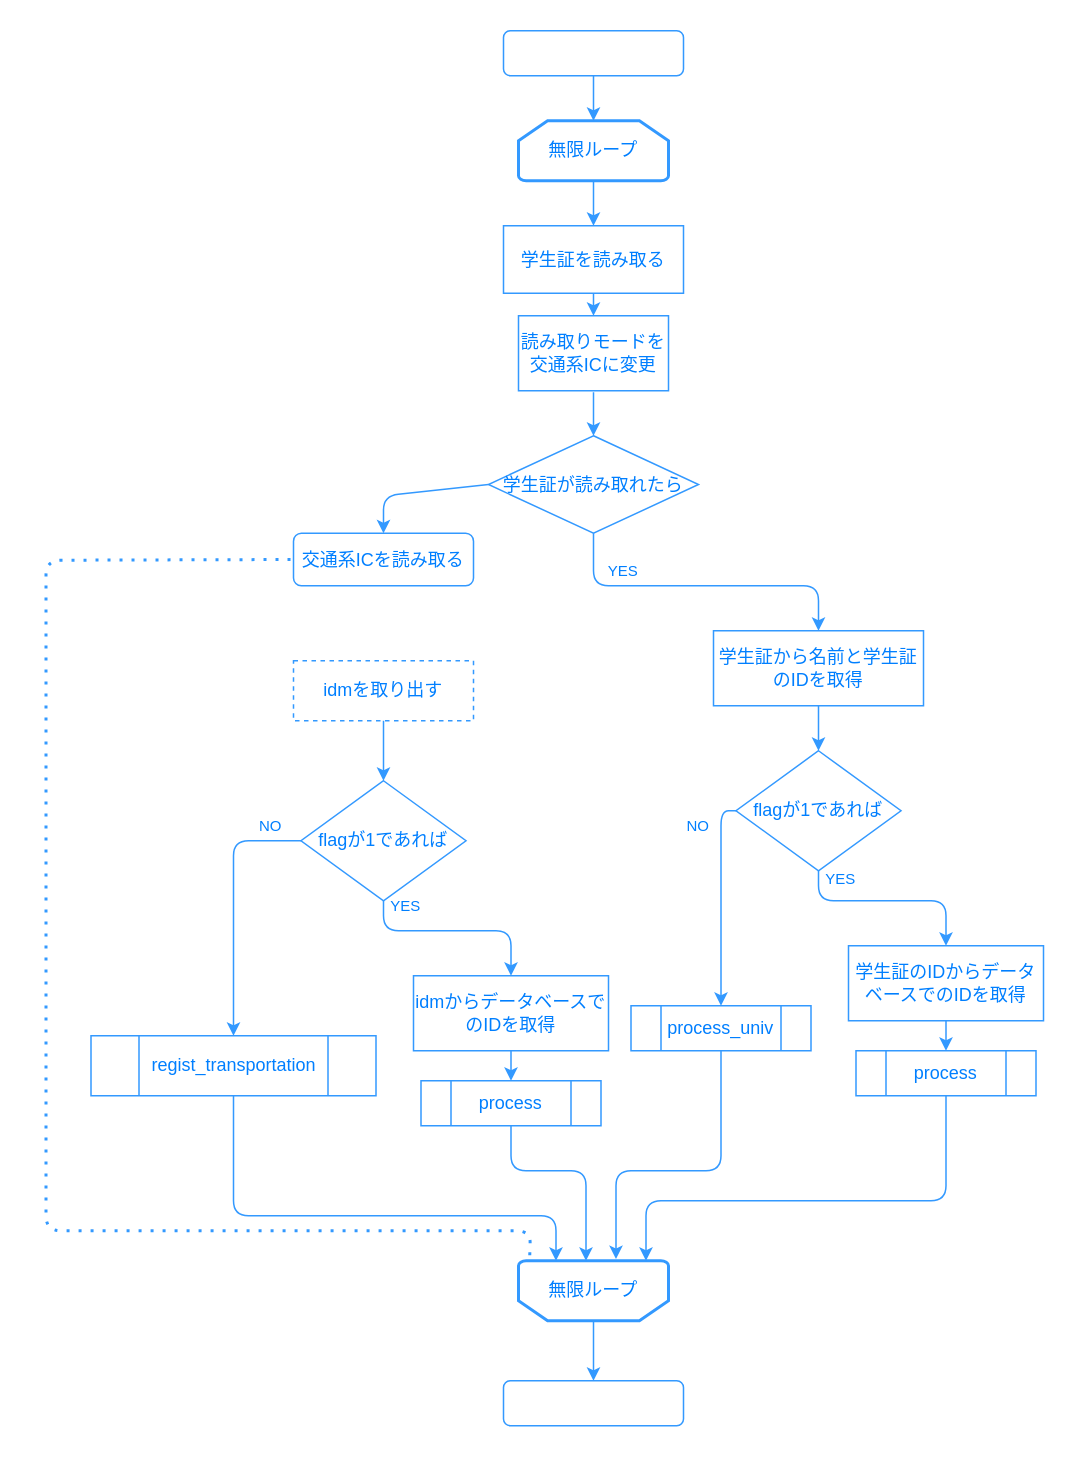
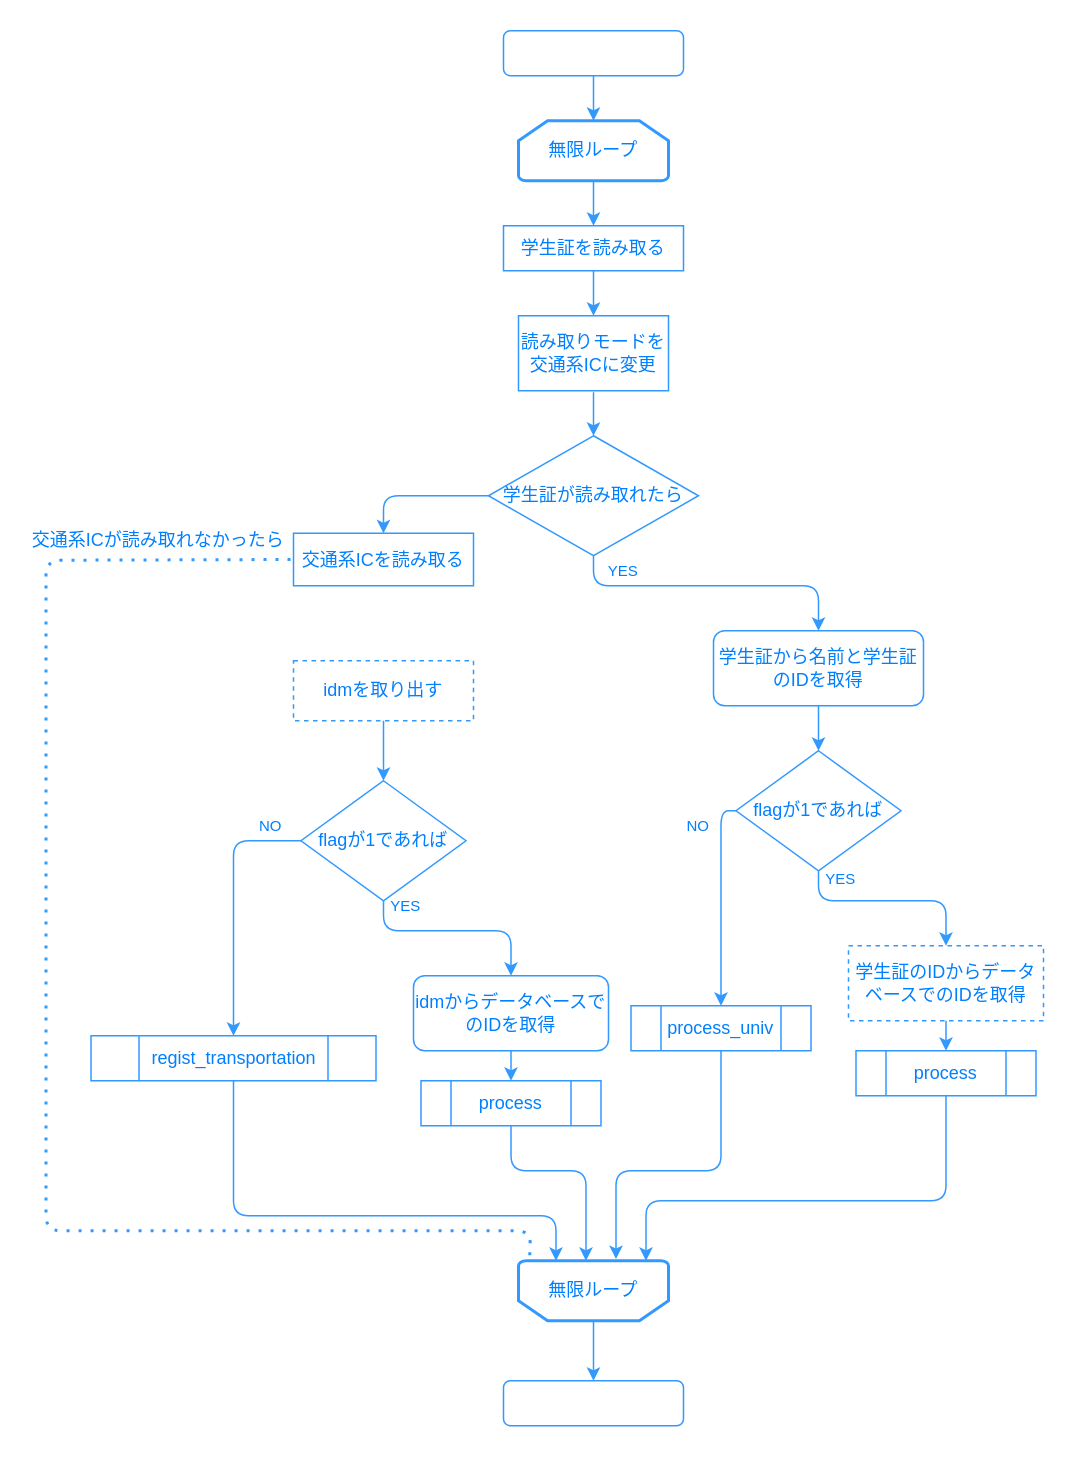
  <mxCell id="0" />
  <mxCell id="1" parent="0" />
  <mxCell id="2" value="無限ループ" style="strokeWidth=2;html=1;shape=mxgraph.flowchart.loop_limit;whiteSpace=wrap;fillColor=none;strokeColor=#3399FF;fontColor=#007FFF;" parent="1" vertex="1"><mxGeometry x="345" y="80" width="100" height="40" as="geometry" /></mxCell>
  <mxCell id="3" style="edgeStyle=orthogonalEdgeStyle;rounded=0;orthogonalLoop=1;jettySize=auto;html=1;fillColor=none;strokeColor=#3399FF;fontColor=#007FFF;" parent="1" source="4" target="38" edge="1"><mxGeometry relative="1" as="geometry" /></mxCell>
  <mxCell id="4" value="無限ループ" style="strokeWidth=2;html=1;shape=mxgraph.flowchart.loop_limit;whiteSpace=wrap;rotation=0;flipH=0;flipV=1;fillColor=none;strokeColor=#3399FF;fontColor=#007FFF;" parent="1" vertex="1"><mxGeometry x="345" y="840" width="100" height="40" as="geometry" /></mxCell>
- <mxCell id="5" value="学生証を読み取る" style="rounded=0;whiteSpace=wrap;html=1;fillColor=none;strokeColor=#3399FF;fontColor=#007FFF;" parent="1" vertex="1"><mxGeometry x="335" y="150" width="120" height="45" as="geometry" /></mxCell>
+ <mxCell id="5" value="学生証を読み取る" style="rounded=0;whiteSpace=wrap;html=1;fillColor=none;strokeColor=#3399FF;fontColor=#007FFF;" parent="1" vertex="1"><mxGeometry x="335" y="150" width="120" height="30" as="geometry" /></mxCell>
  <mxCell id="6" value="読み取りモードを交通系ICに変更" style="rounded=0;whiteSpace=wrap;html=1;fillColor=none;strokeColor=#3399FF;fontColor=#007FFF;" parent="1" vertex="1"><mxGeometry x="345" y="210" width="100" height="50" as="geometry" /></mxCell>
- <mxCell id="7" value="学生証が読み取れたら" style="rhombus;whiteSpace=wrap;html=1;fillColor=none;strokeColor=#3399FF;fontColor=#007FFF;" parent="1" vertex="1"><mxGeometry x="325" y="290" width="140" height="65" as="geometry" /></mxCell>
+ <mxCell id="7" value="学生証が読み取れたら" style="rhombus;whiteSpace=wrap;html=1;fillColor=none;strokeColor=#3399FF;fontColor=#007FFF;" parent="1" vertex="1"><mxGeometry x="325" y="290" width="140" height="80" as="geometry" /></mxCell>
  <mxCell id="8" style="edgeStyle=orthogonalEdgeStyle;rounded=0;orthogonalLoop=1;jettySize=auto;html=1;fillColor=none;strokeColor=#3399FF;fontColor=#007FFF;" parent="1" source="9" target="11" edge="1"><mxGeometry relative="1" as="geometry" /></mxCell>
- <mxCell id="9" value="学生証から名前と学生証のIDを取得" style="rounded=0;whiteSpace=wrap;html=1;fillColor=none;strokeColor=#3399FF;fontColor=#007FFF;" parent="1" vertex="1"><mxGeometry x="475" y="420" width="140" height="50" as="geometry" /></mxCell>
- <mxCell id="10" value="交通系ICを読み取る" style="whiteSpace=wrap;html=1;fillColor=none;strokeColor=#3399FF;fontColor=#007FFF;rounded=1;" parent="1" vertex="1"><mxGeometry x="195" y="355" width="120" height="35" as="geometry" /></mxCell>
+ <mxCell id="9" value="学生証から名前と学生証のIDを取得" style="whiteSpace=wrap;html=1;fillColor=none;strokeColor=#3399FF;fontColor=#007FFF;rounded=1;" parent="1" vertex="1"><mxGeometry x="475" y="420" width="140" height="50" as="geometry" /></mxCell>
+ <mxCell id="10" value="交通系ICを読み取る" style="rounded=0;whiteSpace=wrap;html=1;fillColor=none;strokeColor=#3399FF;fontColor=#007FFF;" parent="1" vertex="1"><mxGeometry x="195" y="355" width="120" height="35" as="geometry" /></mxCell>
  <mxCell id="11" value="flagが1であれば" style="rhombus;whiteSpace=wrap;html=1;fillColor=none;strokeColor=#3399FF;fontColor=#007FFF;" parent="1" vertex="1"><mxGeometry x="490" y="500" width="110" height="80" as="geometry" /></mxCell>
  <mxCell id="12" value="process" style="shape=process;whiteSpace=wrap;html=1;backgroundOutline=1;size=0.167;fillColor=none;strokeColor=#3399FF;fontColor=#007FFF;" parent="1" vertex="1"><mxGeometry x="570" y="700" width="120" height="30" as="geometry" /></mxCell>
  <mxCell id="13" value="process_univ" style="shape=process;whiteSpace=wrap;html=1;backgroundOutline=1;size=0.167;fillColor=none;strokeColor=#3399FF;fontColor=#007FFF;" parent="1" vertex="1"><mxGeometry x="420" y="670" width="120" height="30" as="geometry" /></mxCell>
  <mxCell id="14" value="" style="endArrow=classic;html=1;exitX=0.5;exitY=1;exitDx=0;exitDy=0;entryX=0.5;entryY=0;entryDx=0;entryDy=0;fillColor=none;strokeColor=#3399FF;fontColor=#007FFF;" parent="1" source="11" target="16" edge="1"><mxGeometry width="50" height="50" relative="1" as="geometry"><mxPoint x="580" y="760" as="sourcePoint" /><mxPoint x="630" y="620" as="targetPoint" /><Array as="points"><mxPoint x="545" y="600" /><mxPoint x="630" y="600" /></Array></mxGeometry></mxCell>
  <mxCell id="15" value="" style="endArrow=classic;html=1;exitX=0;exitY=0.5;exitDx=0;exitDy=0;entryX=0.5;entryY=0;entryDx=0;entryDy=0;fillColor=none;strokeColor=#3399FF;fontColor=#007FFF;" parent="1" source="11" target="13" edge="1"><mxGeometry width="50" height="50" relative="1" as="geometry"><mxPoint x="440" y="610" as="sourcePoint" /><mxPoint x="490" y="560" as="targetPoint" /><Array as="points"><mxPoint x="480" y="540" /></Array></mxGeometry></mxCell>
- <mxCell id="16" value="学生証のIDからデータベースでのIDを取得" style="rounded=0;whiteSpace=wrap;html=1;fillColor=none;strokeColor=#3399FF;fontColor=#007FFF;" parent="1" vertex="1"><mxGeometry x="565" y="630" width="130" height="50" as="geometry" /></mxCell>
+ <mxCell id="16" value="学生証のIDからデータベースでのIDを取得" style="rounded=0;whiteSpace=wrap;html=1;fillColor=none;strokeColor=#3399FF;fontColor=#007FFF;dashed=1;" parent="1" vertex="1"><mxGeometry x="565" y="630" width="130" height="50" as="geometry" /></mxCell>
  <mxCell id="17" value="" style="endArrow=classic;html=1;exitX=0.5;exitY=1;exitDx=0;exitDy=0;fillColor=none;strokeColor=#3399FF;fontColor=#007FFF;" parent="1" source="16" target="12" edge="1"><mxGeometry width="50" height="50" relative="1" as="geometry"><mxPoint x="610" y="690" as="sourcePoint" /><mxPoint x="660" y="770" as="targetPoint" /></mxGeometry></mxCell>
  <mxCell id="18" value="flagが1であれば" style="rhombus;whiteSpace=wrap;html=1;fillColor=none;strokeColor=#3399FF;fontColor=#007FFF;" parent="1" vertex="1"><mxGeometry x="200" y="520" width="110" height="80" as="geometry" /></mxCell>
  <mxCell id="19" value="process" style="shape=process;whiteSpace=wrap;html=1;backgroundOutline=1;size=0.167;fillColor=none;strokeColor=#3399FF;fontColor=#007FFF;" parent="1" vertex="1"><mxGeometry x="280" y="720" width="120" height="30" as="geometry" /></mxCell>
- <mxCell id="20" value="regist_transportation" style="shape=process;whiteSpace=wrap;html=1;backgroundOutline=1;size=0.167;fillColor=none;strokeColor=#3399FF;fontColor=#007FFF;" parent="1" vertex="1"><mxGeometry x="60" y="690" width="190" height="40" as="geometry" /></mxCell>
+ <mxCell id="20" value="regist_transportation" style="shape=process;whiteSpace=wrap;html=1;backgroundOutline=1;size=0.167;fillColor=none;strokeColor=#3399FF;fontColor=#007FFF;" parent="1" vertex="1"><mxGeometry x="60" y="690" width="190" height="30" as="geometry" /></mxCell>
  <mxCell id="21" value="" style="endArrow=classic;html=1;exitX=0.5;exitY=1;exitDx=0;exitDy=0;entryX=0.5;entryY=0;entryDx=0;entryDy=0;fillColor=none;strokeColor=#3399FF;fontColor=#007FFF;" parent="1" source="18" target="23" edge="1"><mxGeometry width="50" height="50" relative="1" as="geometry"><mxPoint x="290" y="780" as="sourcePoint" /><mxPoint x="340" y="640" as="targetPoint" /><Array as="points"><mxPoint x="255" y="620" /><mxPoint x="340" y="620" /></Array></mxGeometry></mxCell>
  <mxCell id="22" value="" style="endArrow=classic;html=1;exitX=0;exitY=0.5;exitDx=0;exitDy=0;entryX=0.5;entryY=0;entryDx=0;entryDy=0;fillColor=none;strokeColor=#3399FF;fontColor=#007FFF;" parent="1" source="18" target="20" edge="1"><mxGeometry width="50" height="50" relative="1" as="geometry"><mxPoint x="150" y="630" as="sourcePoint" /><mxPoint x="200" y="580" as="targetPoint" /><Array as="points"><mxPoint x="155" y="560" /></Array></mxGeometry></mxCell>
- <mxCell id="23" value="idmからデータベースでのIDを取得" style="rounded=0;whiteSpace=wrap;html=1;fillColor=none;strokeColor=#3399FF;fontColor=#007FFF;" parent="1" vertex="1"><mxGeometry x="275" y="650" width="130" height="50" as="geometry" /></mxCell>
+ <mxCell id="23" value="idmからデータベースでのIDを取得" style="whiteSpace=wrap;html=1;fillColor=none;strokeColor=#3399FF;fontColor=#007FFF;rounded=1;" parent="1" vertex="1"><mxGeometry x="275" y="650" width="130" height="50" as="geometry" /></mxCell>
  <mxCell id="24" value="" style="endArrow=classic;html=1;exitX=0.5;exitY=1;exitDx=0;exitDy=0;fillColor=none;strokeColor=#3399FF;fontColor=#007FFF;" parent="1" source="23" target="19" edge="1"><mxGeometry width="50" height="50" relative="1" as="geometry"><mxPoint x="320" y="710" as="sourcePoint" /><mxPoint x="370" y="790" as="targetPoint" /></mxGeometry></mxCell>
  <mxCell id="25" value="" style="endArrow=classic;html=1;exitX=0.5;exitY=1;exitDx=0;exitDy=0;entryX=0.65;entryY=1.029;entryDx=0;entryDy=0;entryPerimeter=0;fillColor=none;strokeColor=#3399FF;fontColor=#007FFF;" parent="1" source="13" target="4" edge="1"><mxGeometry width="50" height="50" relative="1" as="geometry"><mxPoint x="510" y="800" as="sourcePoint" /><mxPoint x="560" y="750" as="targetPoint" /><Array as="points"><mxPoint x="480" y="780" /><mxPoint x="410" y="780" /></Array></mxGeometry></mxCell>
  <mxCell id="26" value="" style="endArrow=classic;html=1;exitX=0.5;exitY=1;exitDx=0;exitDy=0;entryX=0.85;entryY=1;entryDx=0;entryDy=0;entryPerimeter=0;fillColor=none;strokeColor=#3399FF;fontColor=#007FFF;" parent="1" source="12" target="4" edge="1"><mxGeometry width="50" height="50" relative="1" as="geometry"><mxPoint x="590" y="870" as="sourcePoint" /><mxPoint x="640" y="820" as="targetPoint" /><Array as="points"><mxPoint x="630" y="800" /><mxPoint x="430" y="800" /></Array></mxGeometry></mxCell>
  <mxCell id="27" value="" style="endArrow=classic;html=1;exitX=0.5;exitY=1;exitDx=0;exitDy=0;entryX=0.45;entryY=1;entryDx=0;entryDy=0;entryPerimeter=0;fillColor=none;strokeColor=#3399FF;fontColor=#007FFF;" parent="1" source="19" target="4" edge="1"><mxGeometry width="50" height="50" relative="1" as="geometry"><mxPoint x="210" y="880" as="sourcePoint" /><mxPoint x="260" y="830" as="targetPoint" /><Array as="points"><mxPoint x="340" y="780" /><mxPoint x="390" y="780" /></Array></mxGeometry></mxCell>
  <mxCell id="28" value="" style="endArrow=classic;html=1;exitX=0.5;exitY=1;exitDx=0;exitDy=0;entryX=0.25;entryY=1;entryDx=0;entryDy=0;entryPerimeter=0;fillColor=none;strokeColor=#3399FF;fontColor=#007FFF;" parent="1" source="20" target="4" edge="1"><mxGeometry width="50" height="50" relative="1" as="geometry"><mxPoint x="180" y="830" as="sourcePoint" /><mxPoint x="230" y="780" as="targetPoint" /><Array as="points"><mxPoint x="155" y="810" /><mxPoint x="370" y="810" /></Array></mxGeometry></mxCell>
  <mxCell id="29" value="" style="endArrow=none;dashed=1;html=1;dashPattern=1 3;strokeWidth=2;entryX=0;entryY=0.5;entryDx=0;entryDy=0;exitX=0.075;exitY=1.092;exitDx=0;exitDy=0;exitPerimeter=0;fillColor=none;strokeColor=#3399FF;fontColor=#007FFF;" parent="1" source="4" target="10" edge="1"><mxGeometry width="50" height="50" relative="1" as="geometry"><mxPoint x="40" y="910" as="sourcePoint" /><mxPoint x="30" y="580" as="targetPoint" /><Array as="points"><mxPoint x="353" y="820" /><mxPoint x="30" y="820" /><mxPoint x="30" y="373" /></Array></mxGeometry></mxCell>
  <mxCell id="30" value="" style="endArrow=classic;html=1;exitX=0.5;exitY=1;exitDx=0;exitDy=0;exitPerimeter=0;entryX=0.5;entryY=0;entryDx=0;entryDy=0;fillColor=none;strokeColor=#3399FF;fontColor=#007FFF;" parent="1" source="2" target="5" edge="1"><mxGeometry width="50" height="50" relative="1" as="geometry"><mxPoint x="180" y="360" as="sourcePoint" /><mxPoint x="230" y="310" as="targetPoint" /></mxGeometry></mxCell>
  <mxCell id="31" value="" style="endArrow=classic;html=1;exitX=0.5;exitY=1;exitDx=0;exitDy=0;entryX=0.5;entryY=0;entryDx=0;entryDy=0;fillColor=none;strokeColor=#3399FF;fontColor=#007FFF;" parent="1" source="5" target="6" edge="1"><mxGeometry width="50" height="50" relative="1" as="geometry"><mxPoint x="220" y="400" as="sourcePoint" /><mxPoint x="270" y="350" as="targetPoint" /></mxGeometry></mxCell>
  <mxCell id="32" value="" style="endArrow=classic;html=1;entryX=0.5;entryY=0;entryDx=0;entryDy=0;fillColor=none;strokeColor=#3399FF;fontColor=#007FFF;" parent="1" target="7" edge="1"><mxGeometry width="50" height="50" relative="1" as="geometry"><mxPoint x="395" y="261" as="sourcePoint" /><mxPoint x="290" y="330" as="targetPoint" /></mxGeometry></mxCell>
  <mxCell id="33" value="" style="endArrow=classic;html=1;exitX=0;exitY=0.5;exitDx=0;exitDy=0;entryX=0.5;entryY=0;entryDx=0;entryDy=0;fillColor=none;strokeColor=#3399FF;fontColor=#007FFF;" parent="1" source="7" target="10" edge="1"><mxGeometry width="50" height="50" relative="1" as="geometry"><mxPoint x="200" y="390" as="sourcePoint" /><mxPoint x="250" y="340" as="targetPoint" /><Array as="points"><mxPoint x="255" y="330" /></Array></mxGeometry></mxCell>
  <mxCell id="34" value="" style="endArrow=classic;html=1;exitX=0.5;exitY=1;exitDx=0;exitDy=0;entryX=0.5;entryY=0;entryDx=0;entryDy=0;fillColor=none;strokeColor=#3399FF;fontColor=#007FFF;" parent="1" source="7" target="9" edge="1"><mxGeometry width="50" height="50" relative="1" as="geometry"><mxPoint x="380" y="490" as="sourcePoint" /><mxPoint x="430" y="440" as="targetPoint" /><Array as="points"><mxPoint x="395" y="390" /><mxPoint x="545" y="390" /></Array></mxGeometry></mxCell>
+ <mxCell id="35" value="交通系ICが読み取れなかったら" style="text;html=1;fillColor=none;align=center;verticalAlign=middle;whiteSpace=wrap;rounded=0;fontColor=#007FFF;" parent="1" vertex="1"><mxGeometry x="20" y="350" width="170" height="20" as="geometry" /></mxCell>
  <mxCell id="36" style="edgeStyle=orthogonalEdgeStyle;rounded=0;orthogonalLoop=1;jettySize=auto;html=1;entryX=0.5;entryY=0;entryDx=0;entryDy=0;entryPerimeter=0;fillColor=none;strokeColor=#3399FF;fontColor=#007FFF;" parent="1" source="37" target="2" edge="1"><mxGeometry relative="1" as="geometry" /></mxCell>
  <mxCell id="37" value="" style="rounded=1;whiteSpace=wrap;html=1;fillColor=none;strokeColor=#3399FF;fontColor=#007FFF;" parent="1" vertex="1"><mxGeometry x="335" y="20" width="120" height="30" as="geometry" /></mxCell>
  <mxCell id="38" value="" style="rounded=1;whiteSpace=wrap;html=1;fillColor=none;strokeColor=#3399FF;fontColor=#007FFF;" parent="1" vertex="1"><mxGeometry x="335" y="920" width="120" height="30" as="geometry" /></mxCell>
  <mxCell id="39" value="YES" style="text;html=1;strokeColor=none;fillColor=none;align=center;verticalAlign=middle;whiteSpace=wrap;rounded=0;fontColor=#007FFF;fontSize=10;" parent="1" vertex="1"><mxGeometry x="395" y="370" width="40" height="20" as="geometry" /></mxCell>
  <mxCell id="40" value="YES" style="text;html=1;strokeColor=none;fillColor=none;align=center;verticalAlign=middle;whiteSpace=wrap;rounded=0;fontColor=#007FFF;fontSize=10;" parent="1" vertex="1"><mxGeometry x="540" y="575" width="40" height="20" as="geometry" /></mxCell>
  <mxCell id="41" value="YES" style="text;html=1;strokeColor=none;fillColor=none;align=center;verticalAlign=middle;whiteSpace=wrap;rounded=0;fontColor=#007FFF;fontSize=10;" parent="1" vertex="1"><mxGeometry x="250" y="593" width="40" height="20" as="geometry" /></mxCell>
  <mxCell id="42" value="NO" style="text;html=1;strokeColor=none;fillColor=none;align=center;verticalAlign=middle;whiteSpace=wrap;rounded=0;fontColor=#007FFF;fontSize=10;" parent="1" vertex="1"><mxGeometry x="160" y="540" width="40" height="20" as="geometry" /></mxCell>
  <mxCell id="43" value="NO" style="text;html=1;strokeColor=none;fillColor=none;align=center;verticalAlign=middle;whiteSpace=wrap;rounded=0;fontColor=#007FFF;fontSize=10;" parent="1" vertex="1"><mxGeometry x="445" y="540" width="40" height="20" as="geometry" /></mxCell>
  <mxCell id="44" style="edgeStyle=orthogonalEdgeStyle;rounded=0;orthogonalLoop=1;jettySize=auto;html=1;entryX=0.5;entryY=0;entryDx=0;entryDy=0;fillColor=none;strokeColor=#3399FF;fontColor=#007FFF;" edge="1" parent="1" source="45" target="18"><mxGeometry relative="1" as="geometry" /></mxCell>
  <mxCell id="45" value="idmを取り出す" style="rounded=0;whiteSpace=wrap;html=1;fillColor=none;strokeColor=#3399FF;fontColor=#007FFF;dashed=1;" vertex="1" parent="1"><mxGeometry x="195" y="440" width="120" height="40" as="geometry" /></mxCell>
